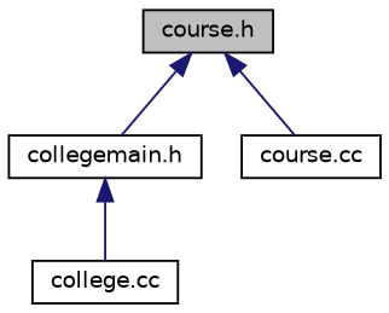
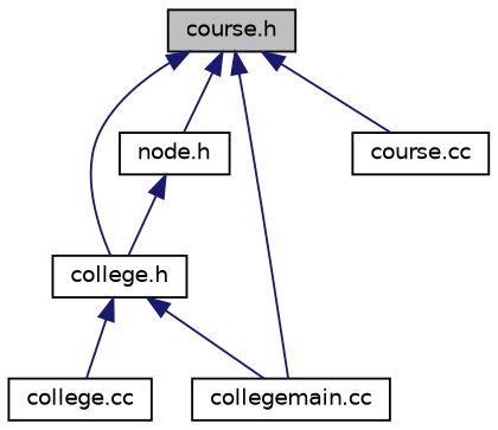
  digraph {
    node [color=black fillcolor=white fontname=Helvetica fontsize=10 shape=record style=filled]
    edge [color=midnightblue dir=back fontname=Helvetica fontsize=10 labelfontname=Helvetica labelfontsize=10 style=solid]
    n1 [fillcolor=grey75 fontcolor=black height=0.2 label="course.h" width=0.4]
-   n2 [height=0.2 label="collegemain.h" width=0.4]
+   n2 [height=0.2 label="college.h" width=0.4]
+   n3 [height=0.2 label="collegemain.cc" width=0.4]
+   n4 [height=0.2 label="node.h" width=0.4]
    n5 [height=0.2 label="course.cc" width=0.4]
    n6 [height=0.2 label="college.cc" width=0.4]
    n1 -> n2
+   n1 -> n3
+   n1 -> n4
    n1 -> n5
+   n2 -> n3
    n2 -> n6
+   n4 -> n2
  }
